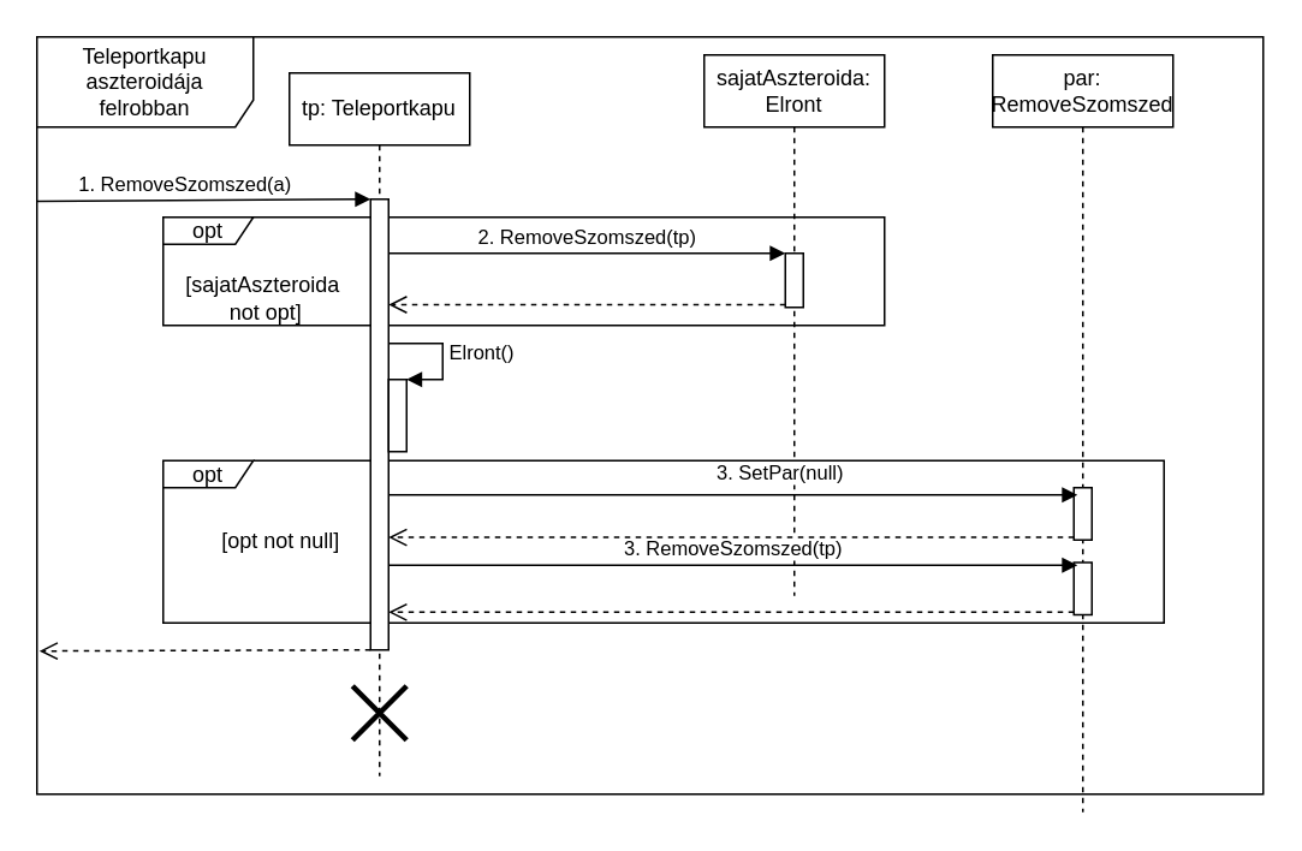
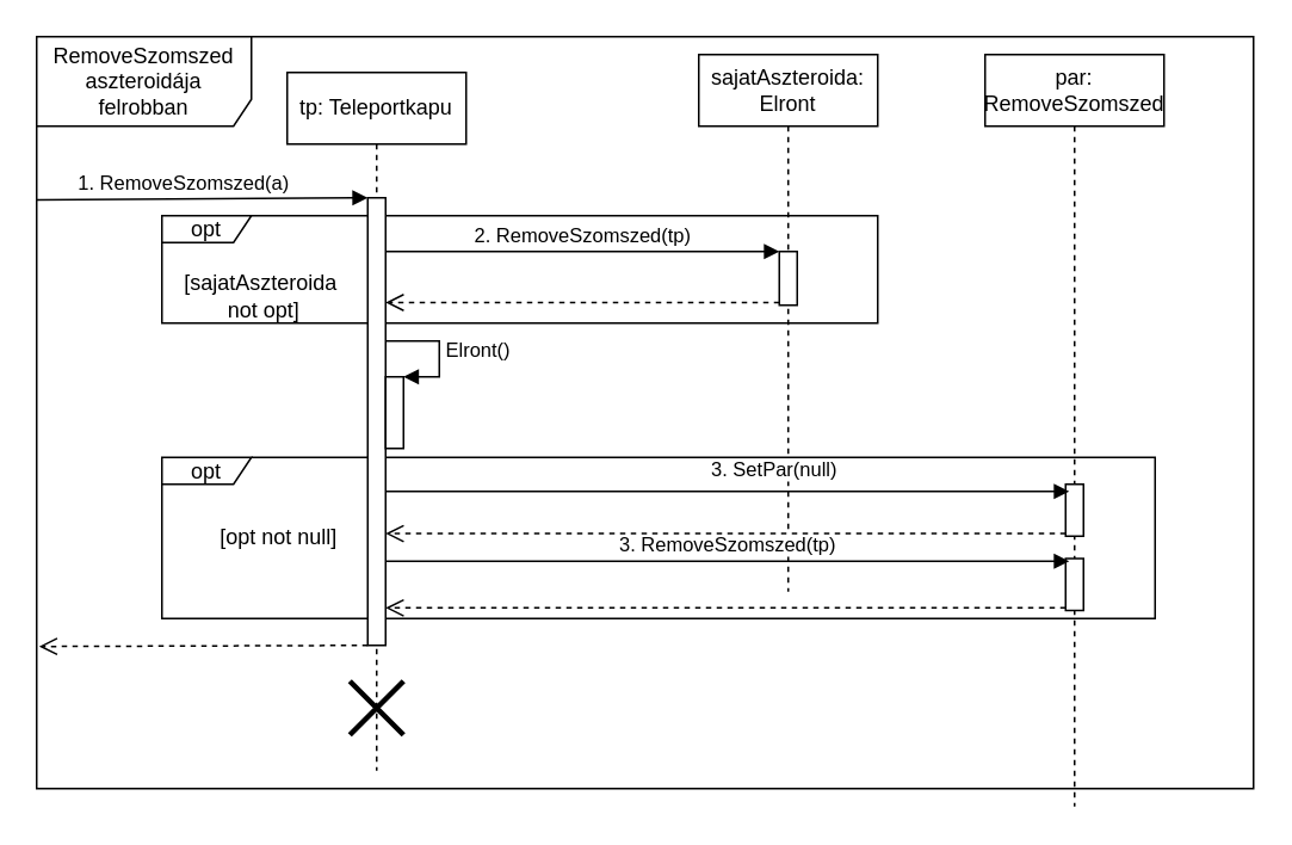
  <mxCell id="0" />
  <mxCell id="1" parent="0" />
- <mxCell id="2" value="Teleportkapu aszteroidája felrobban" style="shape=umlFrame;whiteSpace=wrap;html=1;width=120;height=50;" vertex="1" parent="1"><mxGeometry x="20" y="20" width="680" height="420" as="geometry" /></mxCell>
+ <mxCell id="2" value="RemoveSzomszed aszteroidája felrobban" style="shape=umlFrame;whiteSpace=wrap;html=1;width=120;height=50;" vertex="1" parent="1"><mxGeometry x="20" y="20" width="680" height="420" as="geometry" /></mxCell>
  <mxCell id="3" value="opt" style="shape=umlFrame;whiteSpace=wrap;html=1;width=50;height=15;" vertex="1" parent="1"><mxGeometry x="90" y="255" width="555" height="90" as="geometry" /></mxCell>
  <mxCell id="4" value="opt" style="shape=umlFrame;whiteSpace=wrap;html=1;width=50;height=15;" vertex="1" parent="1"><mxGeometry x="90" y="120" width="400" height="60" as="geometry" /></mxCell>
  <mxCell id="5" value="tp: Teleportkapu" style="shape=umlLifeline;perimeter=lifelinePerimeter;whiteSpace=wrap;html=1;container=1;collapsible=0;recursiveResize=0;outlineConnect=0;" vertex="1" parent="1"><mxGeometry x="160" y="40" width="100" height="390" as="geometry" /></mxCell>
  <mxCell id="6" value="" style="html=1;points=[];perimeter=orthogonalPerimeter;" vertex="1" parent="5"><mxGeometry x="45" y="70" width="10" height="250" as="geometry" /></mxCell>
  <mxCell id="7" value="" style="html=1;verticalAlign=bottom;endArrow=open;dashed=1;endSize=8;entryX=0.002;entryY=0.811;entryDx=0;entryDy=0;entryPerimeter=0;" edge="1" parent="5" target="2"><mxGeometry x="1" y="-52" relative="1" as="geometry"><mxPoint x="-100" y="320" as="targetPoint" /><mxPoint x="-15" y="2" as="offset" /><mxPoint x="45" y="320" as="sourcePoint" /></mxGeometry></mxCell>
  <mxCell id="8" value="" style="html=1;points=[];perimeter=orthogonalPerimeter;" vertex="1" parent="5"><mxGeometry x="55" y="170" width="10" height="40" as="geometry" /></mxCell>
  <mxCell id="9" value="Elront()" style="edgeStyle=orthogonalEdgeStyle;html=1;align=left;spacingLeft=2;endArrow=block;rounded=0;entryX=1;entryY=0;" edge="1" parent="5" target="8" source="6"><mxGeometry relative="1" as="geometry"><mxPoint x="50" y="150" as="sourcePoint" /><Array as="points"><mxPoint x="85" y="150" /><mxPoint x="85" y="170" /></Array></mxGeometry></mxCell>
  <mxCell id="10" value="" style="shape=umlDestroy;whiteSpace=wrap;html=1;strokeWidth=3;" vertex="1" parent="5"><mxGeometry x="35" y="340" width="30" height="30" as="geometry" /></mxCell>
  <mxCell id="11" value="par: RemoveSzomszed" style="shape=umlLifeline;perimeter=lifelinePerimeter;whiteSpace=wrap;html=1;container=1;collapsible=0;recursiveResize=0;outlineConnect=0;" vertex="1" parent="1"><mxGeometry x="550" y="30" width="100" height="420" as="geometry" /></mxCell>
  <mxCell id="12" value="" style="html=1;points=[];perimeter=orthogonalPerimeter;" vertex="1" parent="11"><mxGeometry x="45" y="281.5" width="10" height="29" as="geometry" /></mxCell>
  <mxCell id="13" value="" style="html=1;points=[];perimeter=orthogonalPerimeter;" vertex="1" parent="11"><mxGeometry x="45" y="240" width="10" height="29" as="geometry" /></mxCell>
  <mxCell id="14" value="sajatAszteroida: Elront" style="shape=umlLifeline;perimeter=lifelinePerimeter;whiteSpace=wrap;html=1;container=1;collapsible=0;recursiveResize=0;outlineConnect=0;" vertex="1" parent="1"><mxGeometry x="390" y="30" width="100" height="300" as="geometry" /></mxCell>
  <mxCell id="15" value="" style="html=1;points=[];perimeter=orthogonalPerimeter;" vertex="1" parent="14"><mxGeometry x="45" y="110" width="10" height="30" as="geometry" /></mxCell>
  <mxCell id="16" value="2. RemoveSzomszed(tp)" style="html=1;verticalAlign=bottom;endArrow=block;" edge="1" parent="1" target="15"><mxGeometry relative="1" as="geometry"><mxPoint x="215" y="140" as="sourcePoint" /><mxPoint x="440.5" y="140" as="targetPoint" /></mxGeometry></mxCell>
  <mxCell id="17" value="" style="html=1;verticalAlign=bottom;endArrow=open;dashed=1;endSize=8;exitX=0;exitY=0.95;" edge="1" parent="1" source="15"><mxGeometry x="-0.164" y="64" relative="1" as="geometry"><mxPoint x="215" y="168.5" as="targetPoint" /><mxPoint as="offset" /></mxGeometry></mxCell>
  <mxCell id="18" value="3. RemoveSzomszed(tp)" style="html=1;verticalAlign=bottom;endArrow=block;entryX=0.2;entryY=0.052;entryDx=0;entryDy=0;entryPerimeter=0;" edge="1" parent="1" target="12" source="6"><mxGeometry relative="1" as="geometry"><mxPoint x="210" y="313.5" as="sourcePoint" /><mxPoint x="600" y="240.5" as="targetPoint" /></mxGeometry></mxCell>
  <mxCell id="19" value="" style="html=1;verticalAlign=bottom;endArrow=open;dashed=1;endSize=8;exitX=0;exitY=0.95;" edge="1" parent="1" source="12" target="6"><mxGeometry x="0.012" y="82" relative="1" as="geometry"><mxPoint x="210" y="339.5" as="targetPoint" /><mxPoint as="offset" /></mxGeometry></mxCell>
  <mxCell id="20" value="[sajatAszteroida&lt;br&gt;&amp;nbsp;not opt]" style="text;html=1;align=center;verticalAlign=middle;resizable=0;points=[];autosize=1;" vertex="1" parent="1"><mxGeometry x="95" y="150" width="100" height="30" as="geometry" /></mxCell>
  <mxCell id="21" value="[opt not null]" style="text;html=1;align=center;verticalAlign=middle;resizable=0;points=[];autosize=1;" vertex="1" parent="1"><mxGeometry x="115" y="290" width="80" height="20" as="geometry" /></mxCell>
  <mxCell id="22" value="3. SetPar(null)" style="html=1;verticalAlign=bottom;endArrow=block;entryX=0.2;entryY=0.052;entryDx=0;entryDy=0;entryPerimeter=0;" edge="1" parent="1" source="6"><mxGeometry x="0.137" y="3" relative="1" as="geometry"><mxPoint x="210" y="274.49" as="sourcePoint" /><mxPoint x="597" y="273.998" as="targetPoint" /><mxPoint as="offset" /></mxGeometry></mxCell>
  <mxCell id="23" value="1. RemoveSzomszed(a)" style="html=1;verticalAlign=bottom;endArrow=block;entryX=0;entryY=0;exitX=0;exitY=0.217;exitDx=0;exitDy=0;exitPerimeter=0;" edge="1" parent="1" source="2" target="6"><mxGeometry x="-0.111" relative="1" as="geometry"><mxPoint x="70" y="110" as="sourcePoint" /><mxPoint as="offset" /></mxGeometry></mxCell>
  <mxCell id="24" value="" style="html=1;verticalAlign=bottom;endArrow=open;dashed=1;endSize=8;exitX=0;exitY=0.95;" edge="1" parent="1" source="13" target="6"><mxGeometry x="0.012" y="82" relative="1" as="geometry"><mxPoint x="210" y="298" as="targetPoint" /><mxPoint as="offset" /></mxGeometry></mxCell>
